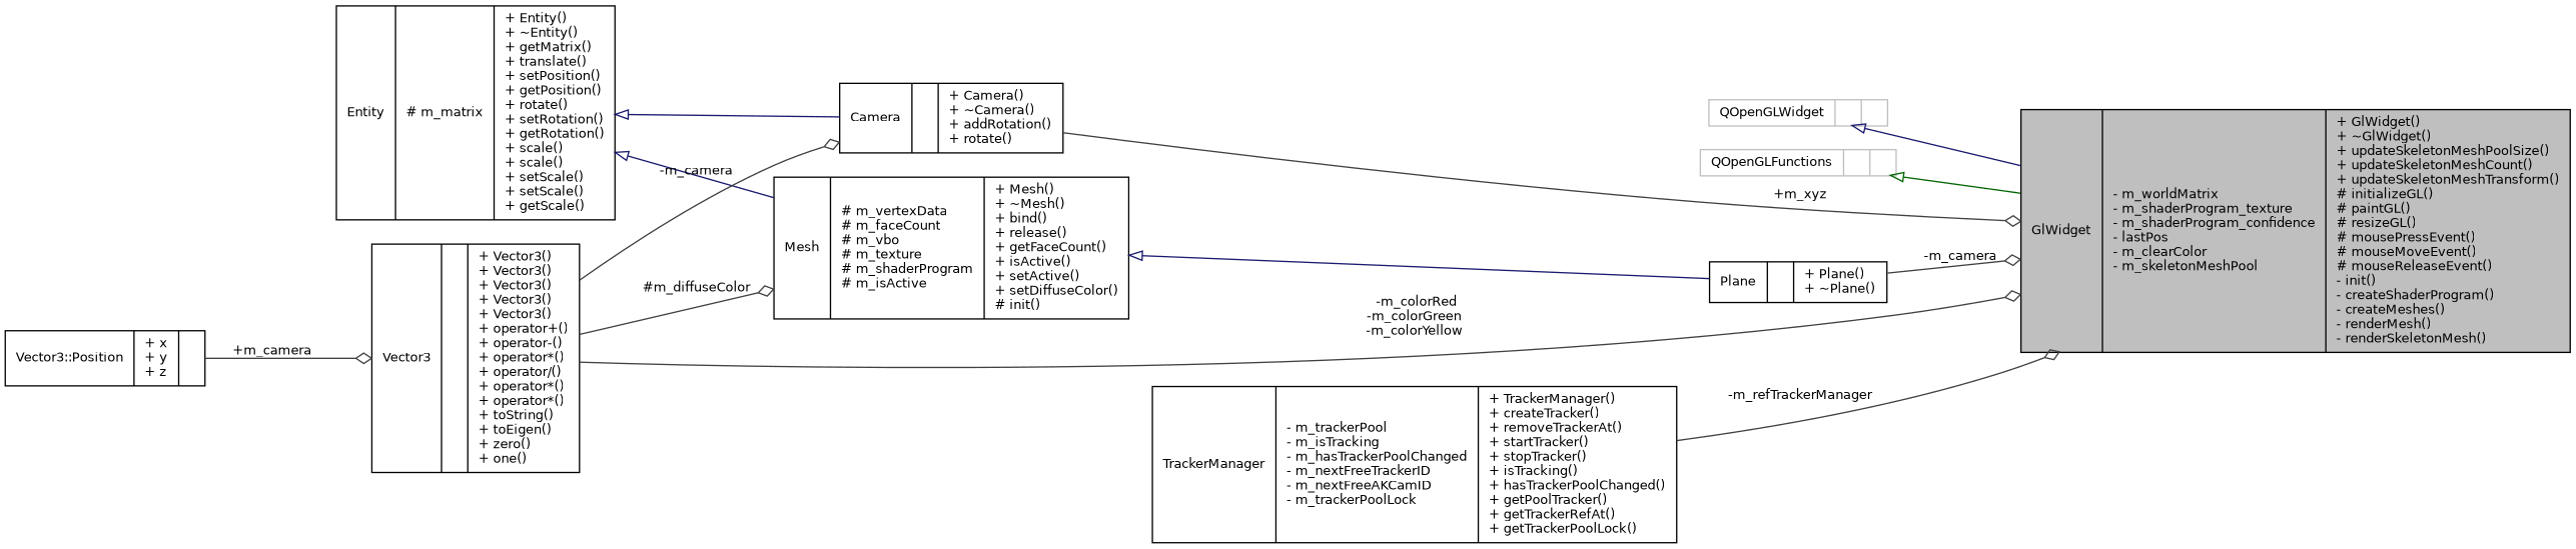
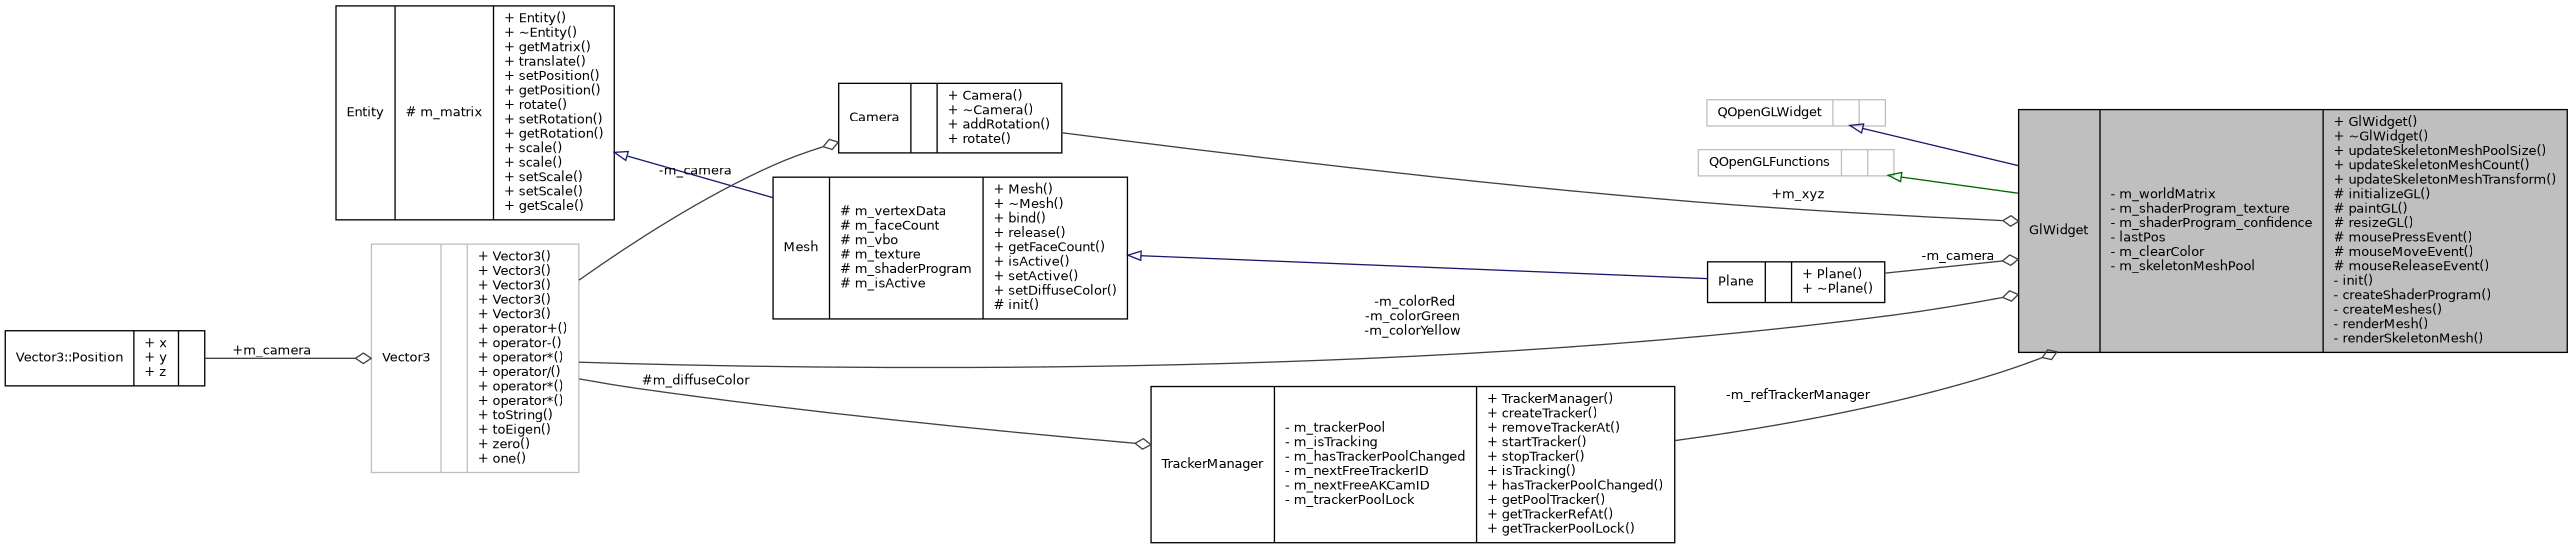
  digraph {
    rankdir=LR
    node [color=black fillcolor=white fontname=Helvetica fontsize=10 shape=record style=filled]
    edge [color=grey25 fontname=Helvetica fontsize=10 labelfontname=Helvetica labelfontsize=10 style=solid arrowhead=odiamond]
    n1 [fillcolor=grey75 fontcolor=black height=0.2 label="{GlWidget\n|- m_worldMatrix\l- m_shaderProgram_texture\l- m_shaderProgram_confidence\l- lastPos\l- m_clearColor\l- m_skeletonMeshPool\l|+ GlWidget()\l+ ~GlWidget()\l+ updateSkeletonMeshPoolSize()\l+ updateSkeletonMeshCount()\l+ updateSkeletonMeshTransform()\l# initializeGL()\l# paintGL()\l# resizeGL()\l# mousePressEvent()\l# mouseMoveEvent()\l# mouseReleaseEvent()\l- init()\l- createShaderProgram()\l- createMeshes()\l- renderMesh()\l- renderSkeletonMesh()\l}" width=0.4]
    n2 [color=grey75 height=0.2 label="{QOpenGLWidget\n||}" width=0.4]
    n3 [color=grey75 height=0.2 label="{QOpenGLFunctions\n||}" width=0.4]
    n4 [height=0.2 label="{TrackerManager\n|- m_trackerPool\l- m_isTracking\l- m_hasTrackerPoolChanged\l- m_nextFreeTrackerID\l- m_nextFreeAKCamID\l- m_trackerPoolLock\l|+ TrackerManager()\l+ createTracker()\l+ removeTrackerAt()\l+ startTracker()\l+ stopTracker()\l+ isTracking()\l+ hasTrackerPoolChanged()\l+ getPoolTracker()\l+ getTrackerRefAt()\l+ getTrackerPoolLock()\l}" width=0.4]
    n5 [height=0.2 label="{Camera\n||+ Camera()\l+ ~Camera()\l+ addRotation()\l+ rotate()\l}" width=0.4]
    n6 [height=0.2 label="{Entity\n|# m_matrix\l|+ Entity()\l+ ~Entity()\l+ getMatrix()\l+ translate()\l+ setPosition()\l+ getPosition()\l+ rotate()\l+ setRotation()\l+ getRotation()\l+ scale()\l+ scale()\l+ setScale()\l+ setScale()\l+ getScale()\l}" width=0.4]
    n7 [height=0.2 label="{Mesh\n|# m_vertexData\l# m_faceCount\l# m_vbo\l# m_texture\l# m_shaderProgram\l# m_isActive\l|+ Mesh()\l+ ~Mesh()\l+ bind()\l+ release()\l+ getFaceCount()\l+ isActive()\l+ setActive()\l+ setDiffuseColor()\l# init()\l}" width=0.4]
    n8 [height=0.2 label="{Plane\n||+ Plane()\l+ ~Plane()\l}" width=0.4]
-   n9 [height=0.2 label="{Vector3\n||+ Vector3()\l+ Vector3()\l+ Vector3()\l+ Vector3()\l+ Vector3()\l+ operator+()\l+ operator-()\l+ operator*()\l+ operator/()\l+ operator*()\l+ operator*()\l+ toString()\l+ toEigen()\l+ zero()\l+ one()\l}" width=0.4]
+   n9 [color=grey75 height=0.2 label="{Vector3\n||+ Vector3()\l+ Vector3()\l+ Vector3()\l+ Vector3()\l+ Vector3()\l+ operator+()\l+ operator-()\l+ operator*()\l+ operator/()\l+ operator*()\l+ operator*()\l+ toString()\l+ toEigen()\l+ zero()\l+ one()\l}" width=0.4]
    n10 [height=0.2 label="{Vector3::Position\n|+ x\l+ y\l+ z\l|}" width=0.4]
    n2 -> n1 [arrowtail=onormal color=midnightblue dir=back arrowhead=""]
    n3 -> n1 [arrowtail=onormal color=darkgreen dir=back arrowhead=""]
    n4 -> n1 [label=" -m_refTrackerManager"]
    n5 -> n1 [label=" +m_xyz"]
-   n6 -> n5 [arrowtail=onormal color=midnightblue dir=back arrowhead=""]
    n6 -> n7 [arrowtail=onormal color=midnightblue dir=back arrowhead=""]
    n7 -> n8 [arrowtail=onormal color=midnightblue dir=back arrowhead=""]
    n8 -> n1 [label=" -m_camera"]
    n9 -> n1 [label=" -m_colorRed\n-m_colorGreen\n-m_colorYellow"]
    n9 -> n5 [label=" -m_camera"]
-   n9 -> n7 [label=" #m_diffuseColor"]
+   n9 -> n4 [label=" #m_diffuseColor"]
    n10 -> n9 [label=" +m_camera"]
  }
